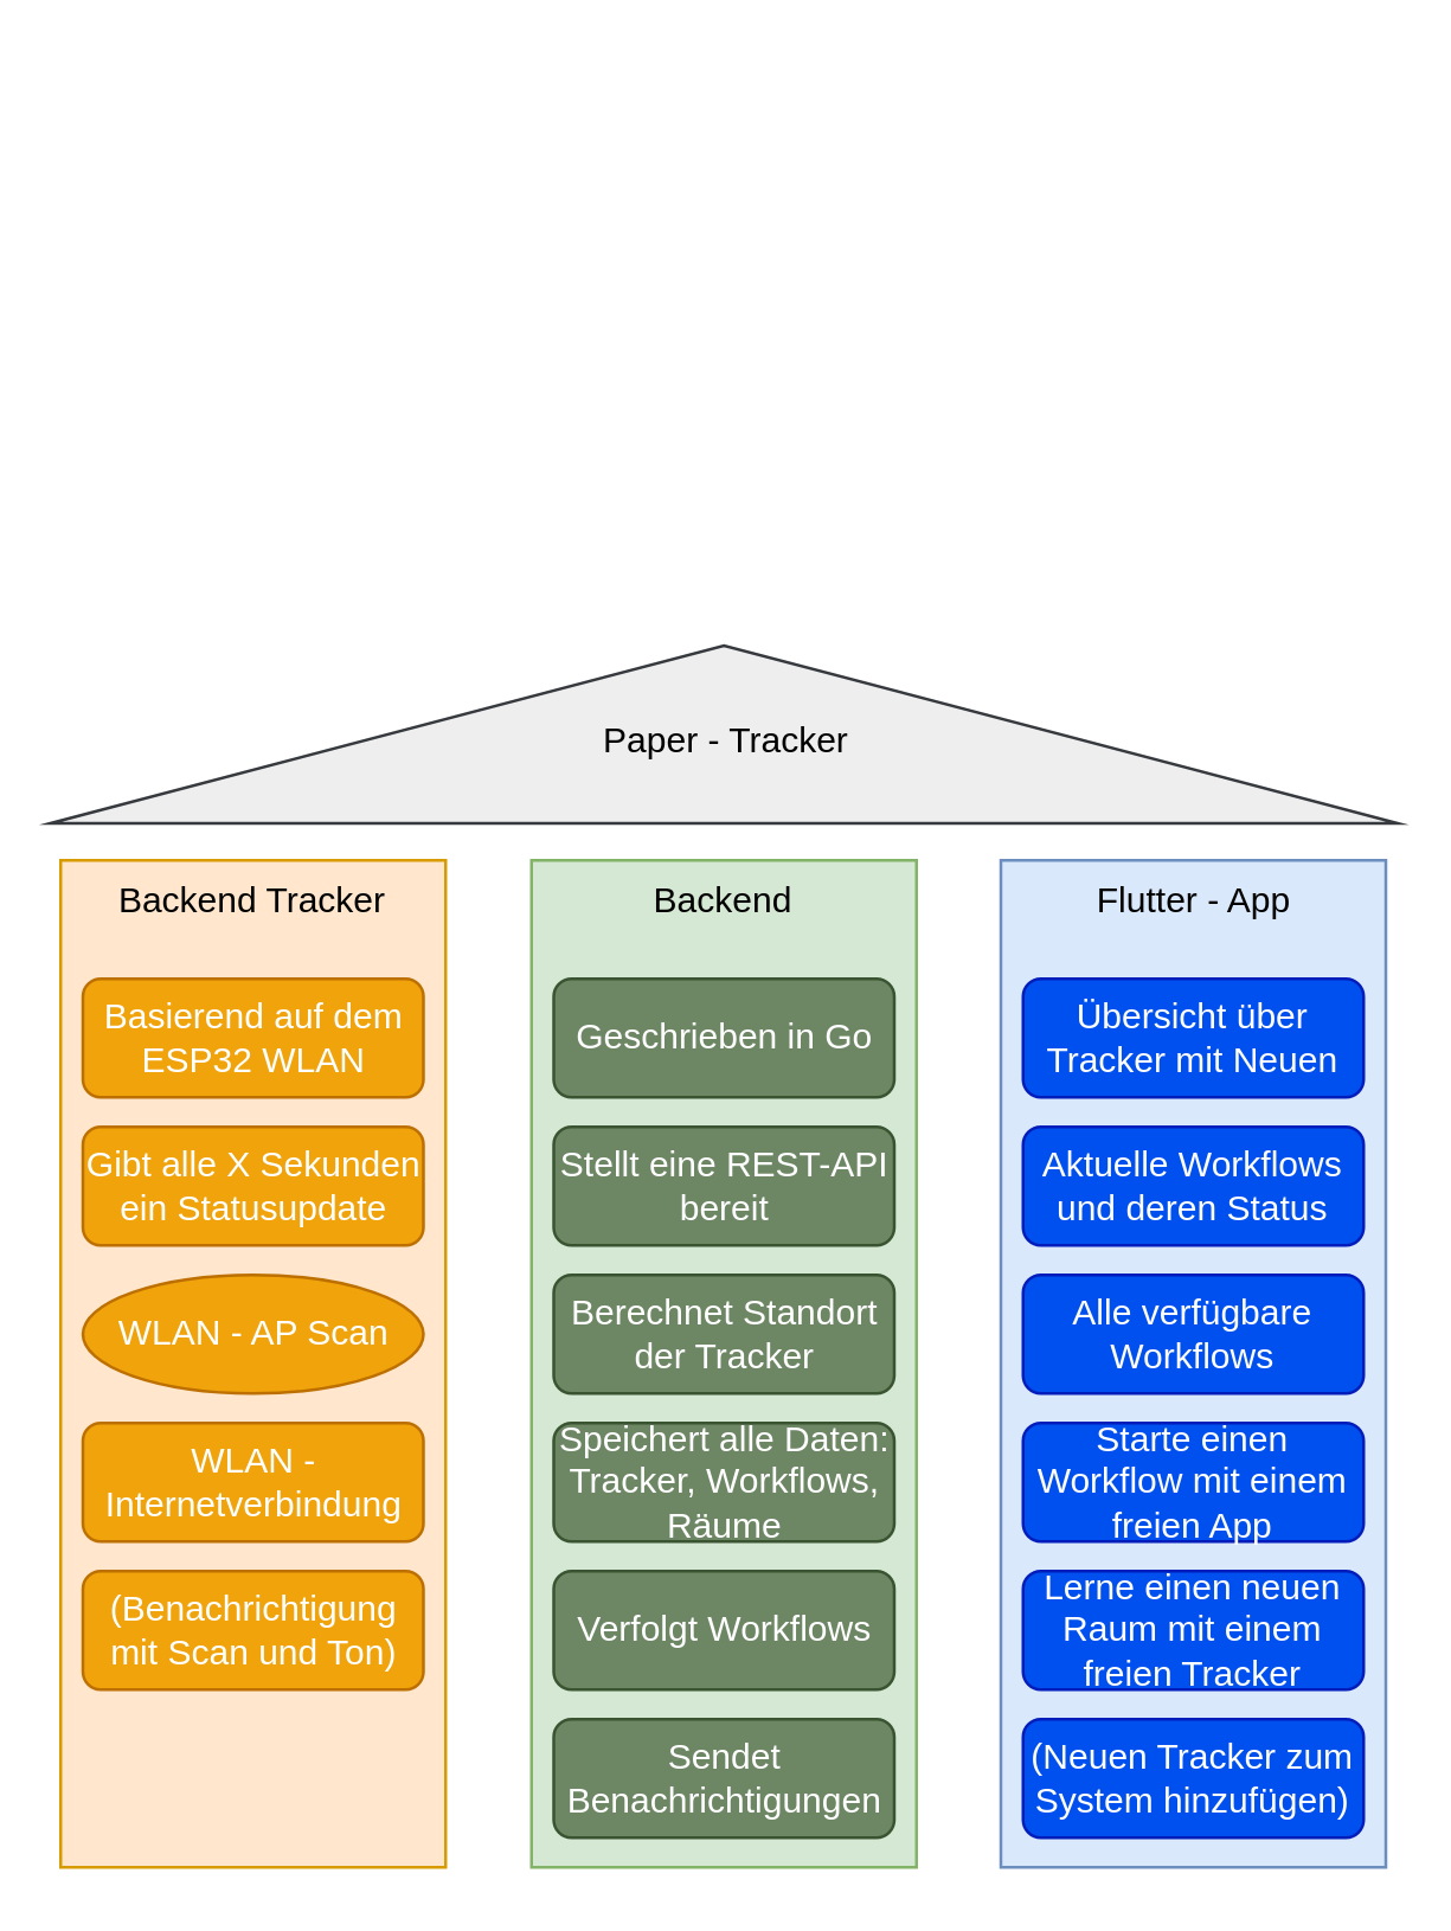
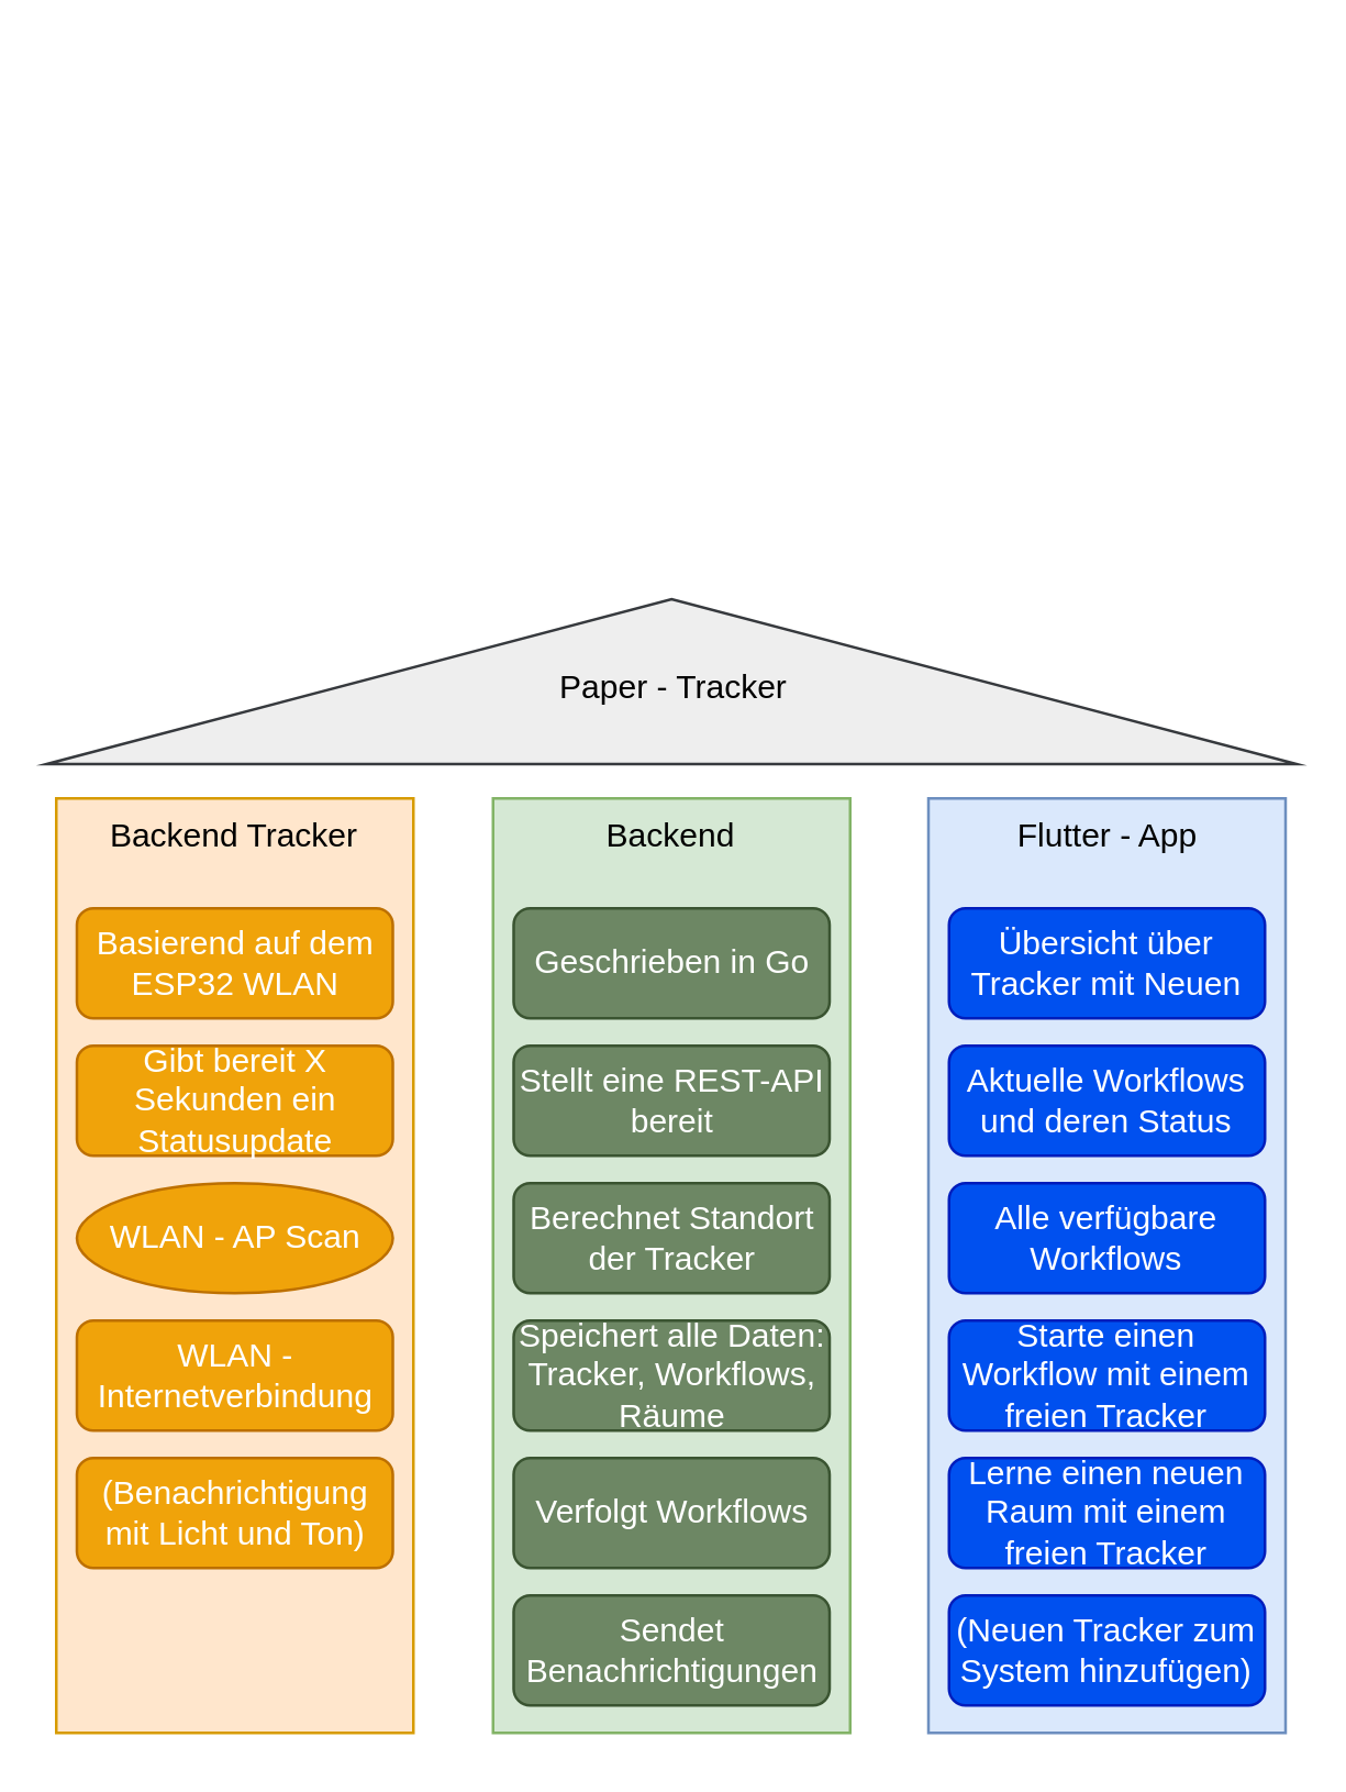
  <mxCell id="0" />
  <mxCell id="1" parent="0" />
  <mxCell id="2" value="" style="group" parent="1" vertex="1" connectable="0"><mxGeometry x="20" y="290" width="130" height="340" as="geometry" /></mxCell>
  <mxCell id="3" value="Backend Tracker" style="rounded=0;whiteSpace=wrap;html=1;verticalAlign=top;fillColor=#ffe6cc;strokeColor=#d79b00;" parent="2" vertex="1"><mxGeometry width="130" height="340" as="geometry" /></mxCell>
  <mxCell id="4" value="WLAN - AP Scan" style="ellipse;whiteSpace=wrap;html=1;fillColor=#f0a30a;strokeColor=#BD7000;fontColor=#ffffff;" parent="2" vertex="1"><mxGeometry x="7.5" y="140" width="115" height="40" as="geometry" /></mxCell>
  <mxCell id="5" value="WLAN - Internetverbindung" style="rounded=1;whiteSpace=wrap;html=1;fillColor=#f0a30a;strokeColor=#BD7000;fontColor=#ffffff;" parent="2" vertex="1"><mxGeometry x="7.5" y="190" width="115" height="40" as="geometry" /></mxCell>
- <mxCell id="6" value="(Benachrichtigung mit Scan und Ton)" style="rounded=1;whiteSpace=wrap;html=1;fillColor=#f0a30a;strokeColor=#BD7000;fontColor=#ffffff;" parent="2" vertex="1"><mxGeometry x="7.5" y="240" width="115" height="40" as="geometry" /></mxCell>
- <mxCell id="7" value="Gibt alle X Sekunden ein Statusupdate" style="rounded=1;whiteSpace=wrap;html=1;fillColor=#f0a30a;strokeColor=#BD7000;fontColor=#ffffff;" parent="2" vertex="1"><mxGeometry x="7.5" y="90" width="115" height="40" as="geometry" /></mxCell>
+ <mxCell id="6" value="(Benachrichtigung mit Licht und Ton)" style="rounded=1;whiteSpace=wrap;html=1;fillColor=#f0a30a;strokeColor=#BD7000;fontColor=#ffffff;" parent="2" vertex="1"><mxGeometry x="7.5" y="240" width="115" height="40" as="geometry" /></mxCell>
+ <mxCell id="7" value="Gibt bereit X Sekunden ein Statusupdate" style="rounded=1;whiteSpace=wrap;html=1;fillColor=#f0a30a;strokeColor=#BD7000;fontColor=#ffffff;" parent="2" vertex="1"><mxGeometry x="7.5" y="90" width="115" height="40" as="geometry" /></mxCell>
  <mxCell id="8" value="Basierend auf dem ESP32 WLAN" style="rounded=1;whiteSpace=wrap;html=1;fillColor=#f0a30a;strokeColor=#BD7000;fontColor=#ffffff;" parent="2" vertex="1"><mxGeometry x="7.5" y="40" width="115" height="40" as="geometry" /></mxCell>
  <mxCell id="9" value="" style="group" parent="1" vertex="1" connectable="0"><mxGeometry x="179" y="290" width="130" height="340" as="geometry" /></mxCell>
  <mxCell id="10" value="Backend" style="rounded=0;whiteSpace=wrap;html=1;verticalAlign=top;fillColor=#d5e8d4;strokeColor=#82b366;" parent="9" vertex="1"><mxGeometry width="130" height="340" as="geometry" /></mxCell>
  <mxCell id="11" value="Geschrieben in Go" style="rounded=1;whiteSpace=wrap;html=1;fillColor=#6d8764;strokeColor=#3A5431;fontColor=#ffffff;" parent="9" vertex="1"><mxGeometry x="7.5" y="40" width="115" height="40" as="geometry" /></mxCell>
  <mxCell id="12" value="Berechnet Standort der Tracker" style="rounded=1;whiteSpace=wrap;html=1;fillColor=#6d8764;strokeColor=#3A5431;fontColor=#ffffff;" parent="9" vertex="1"><mxGeometry x="7.5" y="140" width="115" height="40" as="geometry" /></mxCell>
  <mxCell id="13" value="Speichert alle Daten: Tracker, Workflows, Räume" style="rounded=1;whiteSpace=wrap;html=1;fillColor=#6d8764;strokeColor=#3A5431;fontColor=#ffffff;" parent="9" vertex="1"><mxGeometry x="7.5" y="190" width="115" height="40" as="geometry" /></mxCell>
  <mxCell id="14" value="Verfolgt Workflows" style="rounded=1;whiteSpace=wrap;html=1;fillColor=#6d8764;strokeColor=#3A5431;fontColor=#ffffff;" parent="9" vertex="1"><mxGeometry x="7.5" y="240" width="115" height="40" as="geometry" /></mxCell>
  <mxCell id="15" value="Sendet Benachrichtigungen" style="rounded=1;whiteSpace=wrap;html=1;fillColor=#6d8764;strokeColor=#3A5431;fontColor=#ffffff;" parent="9" vertex="1"><mxGeometry x="7.5" y="290" width="115" height="40" as="geometry" /></mxCell>
  <mxCell id="16" value="Stellt eine REST-API bereit" style="rounded=1;whiteSpace=wrap;html=1;fillColor=#6d8764;strokeColor=#3A5431;fontColor=#ffffff;" parent="9" vertex="1"><mxGeometry x="7.5" y="90" width="115" height="40" as="geometry" /></mxCell>
  <mxCell id="17" value="" style="group" parent="1" vertex="1" connectable="0"><mxGeometry x="337.5" y="290" width="130" height="340" as="geometry" /></mxCell>
  <mxCell id="18" value="Flutter - App" style="rounded=0;whiteSpace=wrap;html=1;verticalAlign=top;fillColor=#dae8fc;strokeColor=#6c8ebf;" parent="17" vertex="1"><mxGeometry width="130" height="340" as="geometry" /></mxCell>
  <mxCell id="19" value="Übersicht über Tracker mit Neuen" style="rounded=1;whiteSpace=wrap;html=1;fillColor=#0050ef;strokeColor=#001DBC;fontColor=#ffffff;" parent="17" vertex="1"><mxGeometry x="7.5" y="40" width="115" height="40" as="geometry" /></mxCell>
  <mxCell id="20" value="Aktuelle Workflows und deren Status" style="rounded=1;whiteSpace=wrap;html=1;fillColor=#0050ef;strokeColor=#001DBC;fontColor=#ffffff;" parent="17" vertex="1"><mxGeometry x="7.5" y="90" width="115" height="40" as="geometry" /></mxCell>
  <mxCell id="21" value="Alle verfügbare Workflows" style="rounded=1;whiteSpace=wrap;html=1;fillColor=#0050ef;strokeColor=#001DBC;fontColor=#ffffff;" parent="17" vertex="1"><mxGeometry x="7.5" y="140" width="115" height="40" as="geometry" /></mxCell>
- <mxCell id="22" value="Starte einen Workflow mit einem freien App" style="rounded=1;whiteSpace=wrap;html=1;fillColor=#0050ef;strokeColor=#001DBC;fontColor=#ffffff;" parent="17" vertex="1"><mxGeometry x="7.5" y="190" width="115" height="40" as="geometry" /></mxCell>
+ <mxCell id="22" value="Starte einen Workflow mit einem freien Tracker" style="rounded=1;whiteSpace=wrap;html=1;fillColor=#0050ef;strokeColor=#001DBC;fontColor=#ffffff;" parent="17" vertex="1"><mxGeometry x="7.5" y="190" width="115" height="40" as="geometry" /></mxCell>
  <mxCell id="23" value="Lerne einen neuen Raum mit einem freien Tracker" style="rounded=1;whiteSpace=wrap;html=1;fillColor=#0050ef;strokeColor=#001DBC;fontColor=#ffffff;" parent="17" vertex="1"><mxGeometry x="7.5" y="240" width="115" height="40" as="geometry" /></mxCell>
  <mxCell id="24" value="(Neuen Tracker zum System hinzufügen)" style="rounded=1;whiteSpace=wrap;html=1;fillColor=#0050ef;strokeColor=#001DBC;fontColor=#ffffff;" parent="17" vertex="1"><mxGeometry x="7.5" y="290" width="115" height="40" as="geometry" /></mxCell>
  <mxCell id="25" value="" style="triangle;whiteSpace=wrap;html=1;rotation=-90;horizontal=1;labelPosition=center;verticalLabelPosition=middle;align=center;verticalAlign=middle;fillColor=#eeeeee;strokeColor=#36393d;" parent="1" vertex="1"><mxGeometry x="214" y="20" width="60" height="455" as="geometry" /></mxCell>
  <mxCell id="26" value="Paper - Tracker" style="text;html=1;strokeColor=none;fillColor=none;align=center;verticalAlign=middle;whiteSpace=wrap;rounded=0;" parent="1" vertex="1"><mxGeometry x="200" y="240" width="90" height="20" as="geometry" /></mxCell>
